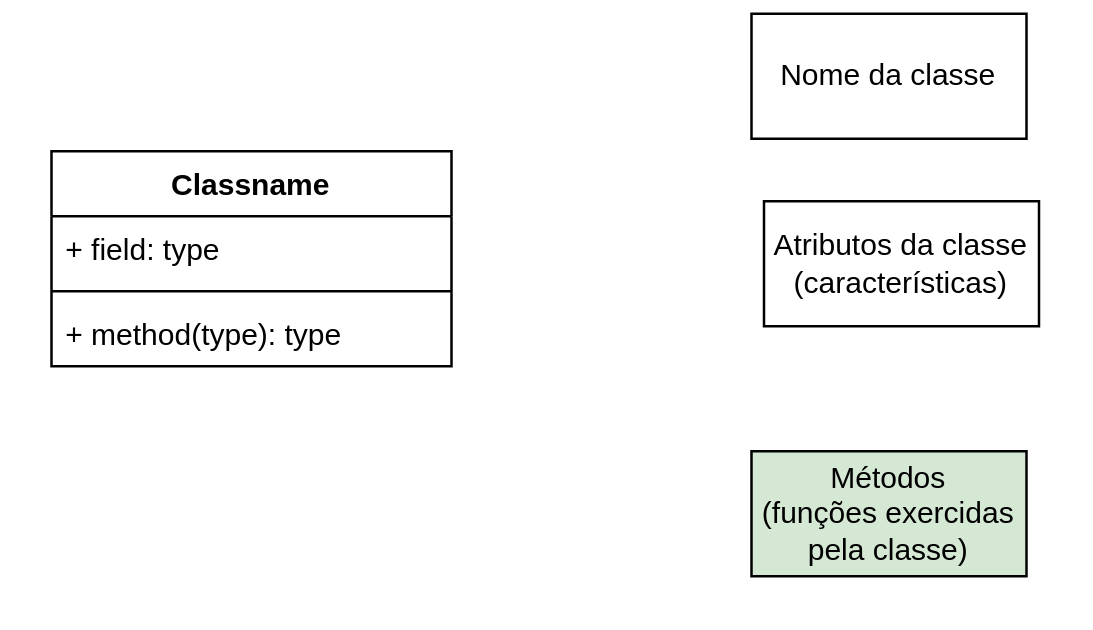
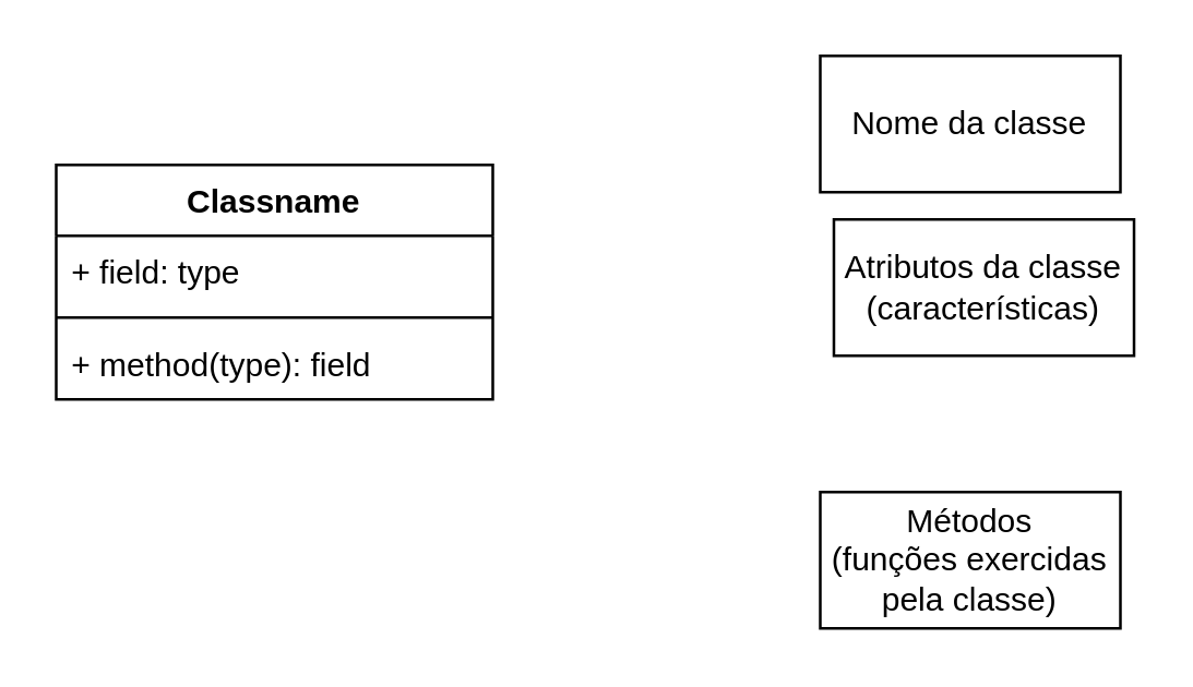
  <mxCell id="0" />
  <mxCell id="1" parent="0" />
  <mxCell id="2" value="Classname" style="swimlane;fontStyle=1;align=center;verticalAlign=top;childLayout=stackLayout;horizontal=1;startSize=26;horizontalStack=0;resizeParent=1;resizeParentMax=0;resizeLast=0;collapsible=1;marginBottom=0;whiteSpace=wrap;html=1;" vertex="1" parent="1"><mxGeometry x="20" y="60" width="160" height="86" as="geometry" /></mxCell>
  <mxCell id="3" value="+ field: type" style="text;strokeColor=none;fillColor=none;align=left;verticalAlign=top;spacingLeft=4;spacingRight=4;overflow=hidden;rotatable=0;points=[[0,0.5],[1,0.5]];portConstraint=eastwest;whiteSpace=wrap;html=1;" vertex="1" parent="2"><mxGeometry y="26" width="160" height="26" as="geometry" /></mxCell>
  <mxCell id="4" value="" style="line;strokeWidth=1;fillColor=none;align=left;verticalAlign=middle;spacingTop=-1;spacingLeft=3;spacingRight=3;rotatable=0;labelPosition=right;points=[];portConstraint=eastwest;strokeColor=inherit;" vertex="1" parent="2"><mxGeometry y="52" width="160" height="8" as="geometry" /></mxCell>
- <mxCell id="5" value="+ method(type): type" style="text;strokeColor=none;fillColor=none;align=left;verticalAlign=top;spacingLeft=4;spacingRight=4;overflow=hidden;rotatable=0;points=[[0,0.5],[1,0.5]];portConstraint=eastwest;whiteSpace=wrap;html=1;" vertex="1" parent="2"><mxGeometry y="60" width="160" height="26" as="geometry" /></mxCell>
- <mxCell id="6" value="Nome da classe" style="html=1;whiteSpace=wrap;" vertex="1" parent="1"><mxGeometry x="300" y="5" width="110" height="50" as="geometry" /></mxCell>
+ <mxCell id="5" value="+ method(type): field" style="text;strokeColor=none;fillColor=none;align=left;verticalAlign=top;spacingLeft=4;spacingRight=4;overflow=hidden;rotatable=0;points=[[0,0.5],[1,0.5]];portConstraint=eastwest;whiteSpace=wrap;html=1;" vertex="1" parent="2"><mxGeometry y="60" width="160" height="26" as="geometry" /></mxCell>
+ <mxCell id="6" value="Nome da classe" style="html=1;whiteSpace=wrap;" vertex="1" parent="1"><mxGeometry x="300" y="20" width="110" height="50" as="geometry" /></mxCell>
  <mxCell id="7" value="Atributos da classe&lt;div&gt;(características)&lt;/div&gt;" style="html=1;whiteSpace=wrap;" vertex="1" parent="1"><mxGeometry x="305" y="80" width="110" height="50" as="geometry" /></mxCell>
- <mxCell id="8" value="Métodos&lt;br&gt;(funções exercidas pela classe)" style="html=1;whiteSpace=wrap;fillColor=#d5e8d4;" vertex="1" parent="1"><mxGeometry x="300" y="180" width="110" height="50" as="geometry" /></mxCell>
+ <mxCell id="8" value="Métodos&lt;br&gt;(funções exercidas pela classe)" style="html=1;whiteSpace=wrap;" vertex="1" parent="1"><mxGeometry x="300" y="180" width="110" height="50" as="geometry" /></mxCell>
